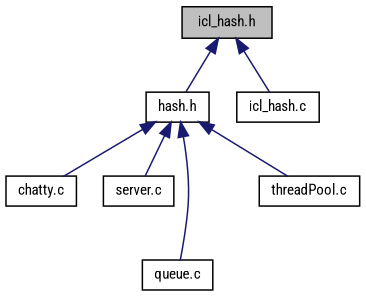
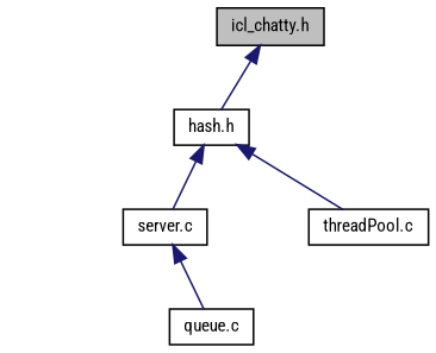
  digraph {
    fontname="Roboto Condensed"
    node [color=black fillcolor=white fontname="Roboto Condensed" fontsize=10 shape=record style=filled]
    edge [color=midnightblue dir=back fontname="Roboto Condensed" fontsize=10 labelfontname=Helvetica labelfontsize=10 style=solid]
-   n1 [fillcolor=grey75 fontcolor=black height=0.2 label="icl_hash.h" width=0.4]
+   n1 [fillcolor=grey75 fontcolor=black height=0.2 label="icl_chatty.h" width=0.4]
    n2 [height=0.2 label="hash.h" width=0.4]
-   n3 [height=0.2 label="icl_hash.c" width=0.4]
-   n4 [height=0.2 label="chatty.c" width=0.4]
    n5 [height=0.2 label="server.c" width=0.4]
    n6 [height=0.2 label="queue.c" width=0.4]
    n7 [height=0.2 label="threadPool.c" width=0.4]
    n1 -> n2
-   n1 -> n3
-   n2 -> n4
    n2 -> n5
-   n2 -> n6
+   n5 -> n6
    n2 -> n7
  }
